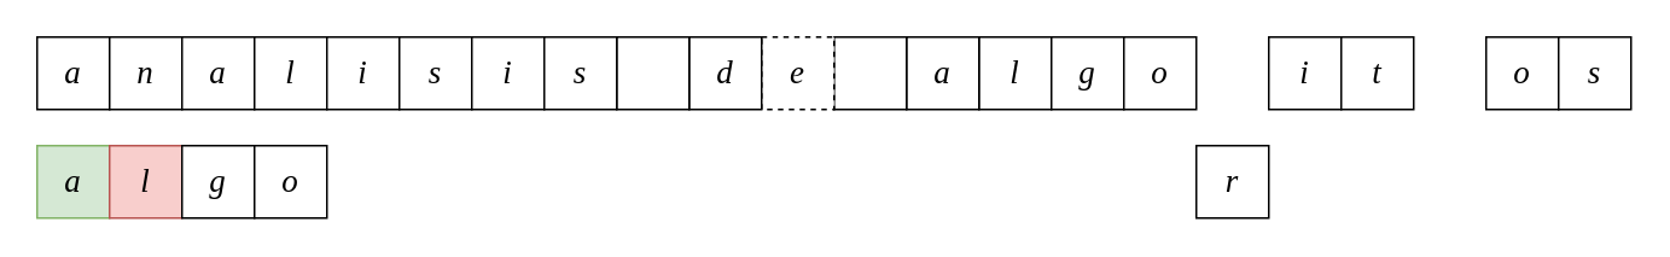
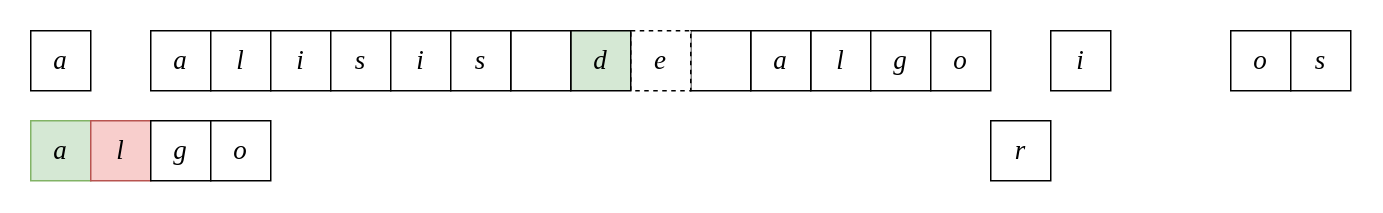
  <mxCell id="0" />
  <mxCell id="1" parent="0" />
  <mxCell id="2" value="&lt;font face=&quot;cm&quot; style=&quot;font-size: 18px&quot;&gt;&lt;i&gt;a&lt;/i&gt;&lt;/font&gt;" style="whiteSpace=wrap;html=1;aspect=fixed;" parent="1" vertex="1"><mxGeometry y="20" width="40" height="40" as="geometry" x="20" /></mxCell>
- <mxCell id="3" value="&lt;font face=&quot;cm&quot; style=&quot;font-size: 18px&quot;&gt;&lt;i&gt;n&lt;/i&gt;&lt;/font&gt;" style="whiteSpace=wrap;html=1;aspect=fixed;" parent="1" vertex="1"><mxGeometry x="60" y="20" width="40" height="40" as="geometry" /></mxCell>
  <mxCell id="4" value="&lt;font face=&quot;cm&quot; style=&quot;font-size: 18px&quot;&gt;&lt;i&gt;a&lt;/i&gt;&lt;/font&gt;" style="whiteSpace=wrap;html=1;aspect=fixed;" parent="1" vertex="1"><mxGeometry x="100" y="20" width="40" height="40" as="geometry" /></mxCell>
  <mxCell id="5" value="&lt;font face=&quot;cm&quot; style=&quot;font-size: 18px&quot;&gt;&lt;i&gt;l&lt;/i&gt;&lt;/font&gt;" style="whiteSpace=wrap;html=1;aspect=fixed;" parent="1" vertex="1"><mxGeometry x="140" y="20" width="40" height="40" as="geometry" /></mxCell>
  <mxCell id="6" value="&lt;font face=&quot;cm&quot; style=&quot;font-size: 18px&quot;&gt;&lt;i&gt;i&lt;/i&gt;&lt;/font&gt;" style="whiteSpace=wrap;html=1;aspect=fixed;" parent="1" vertex="1"><mxGeometry x="180" y="20" width="40" height="40" as="geometry" /></mxCell>
  <mxCell id="7" value="&lt;font face=&quot;cm&quot; style=&quot;font-size: 18px&quot;&gt;&lt;i&gt;s&lt;/i&gt;&lt;/font&gt;" style="whiteSpace=wrap;html=1;aspect=fixed;" parent="1" vertex="1"><mxGeometry x="220" y="20" width="40" height="40" as="geometry" /></mxCell>
  <mxCell id="8" value="&lt;font face=&quot;cm&quot; style=&quot;font-size: 18px&quot;&gt;&lt;i&gt;i&lt;/i&gt;&lt;/font&gt;" style="whiteSpace=wrap;html=1;aspect=fixed;" parent="1" vertex="1"><mxGeometry x="260" y="20" width="40" height="40" as="geometry" /></mxCell>
  <mxCell id="9" value="&lt;font face=&quot;cm&quot; style=&quot;font-size: 18px&quot;&gt;&lt;i&gt;l&lt;/i&gt;&lt;/font&gt;" style="whiteSpace=wrap;html=1;aspect=fixed;" parent="1" vertex="1"><mxGeometry x="540" y="20" width="40" height="40" as="geometry" /></mxCell>
  <mxCell id="10" value="&lt;font face=&quot;cm&quot; style=&quot;font-size: 18px&quot;&gt;&lt;i&gt;a&lt;/i&gt;&lt;/font&gt;" style="whiteSpace=wrap;html=1;aspect=fixed;" parent="1" vertex="1"><mxGeometry x="500" y="20" width="40" height="40" as="geometry" /></mxCell>
  <mxCell id="11" value="&lt;font face=&quot;cm&quot;&gt;&lt;span style=&quot;font-size: 18px&quot;&gt;&lt;i&gt;&amp;nbsp;&lt;/i&gt;&lt;/span&gt;&lt;/font&gt;" style="whiteSpace=wrap;html=1;aspect=fixed;" parent="1" vertex="1"><mxGeometry x="460" y="20" width="40" height="40" as="geometry" /></mxCell>
  <mxCell id="12" value="&lt;font face=&quot;cm&quot; style=&quot;font-size: 18px&quot;&gt;&lt;i&gt;e&lt;/i&gt;&lt;/font&gt;" style="whiteSpace=wrap;html=1;aspect=fixed;dashed=1;" parent="1" vertex="1"><mxGeometry x="420" y="20" width="40" height="40" as="geometry" /></mxCell>
- <mxCell id="13" value="&lt;font face=&quot;cm&quot; style=&quot;font-size: 18px&quot;&gt;&lt;i&gt;d&lt;/i&gt;&lt;/font&gt;" style="whiteSpace=wrap;html=1;aspect=fixed;" parent="1" vertex="1"><mxGeometry x="380" y="20" width="40" height="40" as="geometry" /></mxCell>
+ <mxCell id="13" value="&lt;font face=&quot;cm&quot; style=&quot;font-size: 18px&quot;&gt;&lt;i&gt;d&lt;/i&gt;&lt;/font&gt;" style="whiteSpace=wrap;html=1;aspect=fixed;fillColor=#d5e8d4;" parent="1" vertex="1"><mxGeometry x="380" y="20" width="40" height="40" as="geometry" /></mxCell>
  <mxCell id="14" value="&lt;font face=&quot;cm&quot;&gt;&lt;span style=&quot;font-size: 18px&quot;&gt;&lt;i&gt;&amp;nbsp;&lt;/i&gt;&lt;/span&gt;&lt;/font&gt;" style="whiteSpace=wrap;html=1;aspect=fixed;" parent="1" vertex="1"><mxGeometry x="340" y="20" width="40" height="40" as="geometry" /></mxCell>
  <mxCell id="15" value="&lt;font face=&quot;cm&quot; style=&quot;font-size: 18px&quot;&gt;&lt;i&gt;s&lt;/i&gt;&lt;/font&gt;" style="whiteSpace=wrap;html=1;aspect=fixed;" parent="1" vertex="1"><mxGeometry x="300" y="20" width="40" height="40" as="geometry" /></mxCell>
  <mxCell id="16" value="&lt;font face=&quot;cm&quot; style=&quot;font-size: 18px&quot;&gt;&lt;i&gt;g&lt;/i&gt;&lt;/font&gt;" style="whiteSpace=wrap;html=1;aspect=fixed;" parent="1" vertex="1"><mxGeometry x="580" y="20" width="40" height="40" as="geometry" /></mxCell>
  <mxCell id="17" value="&lt;font face=&quot;cm&quot; style=&quot;font-size: 18px&quot;&gt;&lt;i&gt;o&lt;/i&gt;&lt;/font&gt;" style="whiteSpace=wrap;html=1;aspect=fixed;" parent="1" vertex="1"><mxGeometry x="620" y="20" width="40" height="40" as="geometry" /></mxCell>
  <mxCell id="18" value="&lt;font face=&quot;cm&quot; style=&quot;font-size: 18px&quot;&gt;&lt;i&gt;r&lt;/i&gt;&lt;/font&gt;" style="whiteSpace=wrap;html=1;aspect=fixed;" parent="1" vertex="1"><mxGeometry x="660" y="80" width="40" height="40" as="geometry" /></mxCell>
  <mxCell id="19" value="&lt;font face=&quot;cm&quot; style=&quot;font-size: 18px&quot;&gt;&lt;i&gt;i&lt;/i&gt;&lt;/font&gt;" style="whiteSpace=wrap;html=1;aspect=fixed;" parent="1" vertex="1"><mxGeometry x="700" y="20" width="40" height="40" as="geometry" /></mxCell>
- <mxCell id="20" value="&lt;font face=&quot;cm&quot; style=&quot;font-size: 18px&quot;&gt;&lt;i&gt;t&lt;/i&gt;&lt;/font&gt;" style="whiteSpace=wrap;html=1;aspect=fixed;" parent="1" vertex="1"><mxGeometry x="740" y="20" width="40" height="40" as="geometry" /></mxCell>
  <mxCell id="21" value="&lt;font face=&quot;cm&quot; style=&quot;font-size: 18px&quot;&gt;&lt;i&gt;o&lt;/i&gt;&lt;/font&gt;" style="whiteSpace=wrap;html=1;aspect=fixed;" parent="1" vertex="1"><mxGeometry x="820" y="20" width="40" height="40" as="geometry" /></mxCell>
  <mxCell id="22" value="&lt;font face=&quot;cm&quot; style=&quot;font-size: 18px&quot;&gt;&lt;i&gt;a&lt;/i&gt;&lt;/font&gt;" style="whiteSpace=wrap;html=1;aspect=fixed;fillColor=#d5e8d4;strokeColor=#82b366;" parent="1" vertex="1"><mxGeometry y="80" width="40" height="40" as="geometry" x="20" /></mxCell>
  <mxCell id="23" value="&lt;font face=&quot;cm&quot; style=&quot;font-size: 18px&quot;&gt;&lt;i&gt;l&lt;/i&gt;&lt;/font&gt;" style="whiteSpace=wrap;html=1;aspect=fixed;fillColor=#f8cecc;strokeColor=#b85450;" parent="1" vertex="1"><mxGeometry x="60" y="80" width="40" height="40" as="geometry" /></mxCell>
  <mxCell id="24" value="&lt;font face=&quot;cm&quot; style=&quot;font-size: 18px&quot;&gt;&lt;i&gt;g&lt;/i&gt;&lt;/font&gt;" style="whiteSpace=wrap;html=1;aspect=fixed;" parent="1" vertex="1"><mxGeometry x="100" y="80" width="40" height="40" as="geometry" /></mxCell>
  <mxCell id="25" value="&lt;font face=&quot;cm&quot; style=&quot;font-size: 18px&quot;&gt;&lt;i&gt;o&lt;/i&gt;&lt;/font&gt;" style="whiteSpace=wrap;html=1;aspect=fixed;" parent="1" vertex="1"><mxGeometry x="140" y="80" width="40" height="40" as="geometry" /></mxCell>
  <mxCell id="26" value="&lt;font face=&quot;cm&quot; style=&quot;font-size: 18px&quot;&gt;&lt;i&gt;s&lt;/i&gt;&lt;/font&gt;" style="whiteSpace=wrap;html=1;aspect=fixed;" vertex="1" parent="1"><mxGeometry x="860" y="20" width="40" height="40" as="geometry" /></mxCell>
